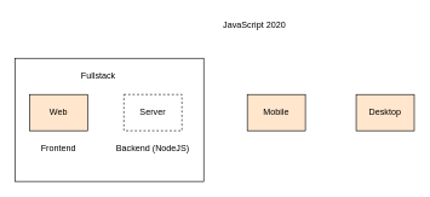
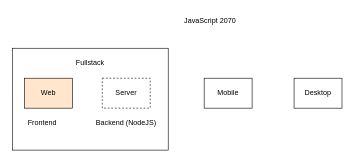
  <mxCell id="0" />
  <mxCell id="1" parent="0" />
  <mxCell id="2" value="&lt;p style=&quot;line-height: 120%;&quot;&gt;&lt;br&gt;&lt;/p&gt;" style="rounded=0;whiteSpace=wrap;html=1;shadow=0;" vertex="1" parent="1"><mxGeometry x="20" y="80" width="260" height="170" as="geometry" /></mxCell>
- <mxCell id="3" value="JavaScript 2020" style="text;html=1;strokeColor=none;fillColor=none;align=center;verticalAlign=middle;whiteSpace=wrap;rounded=0;" vertex="1" parent="1"><mxGeometry x="290" y="20" width="120" height="30" as="geometry" /></mxCell>
+ <mxCell id="3" value="JavaScript 2070" style="text;html=1;strokeColor=none;fillColor=none;align=center;verticalAlign=middle;whiteSpace=wrap;rounded=0;" vertex="1" parent="1"><mxGeometry x="290" y="20" width="120" height="30" as="geometry" /></mxCell>
  <mxCell id="4" value="Web" style="rounded=0;whiteSpace=wrap;html=1;fillColor=#ffe6cc;" vertex="1" parent="1"><mxGeometry x="40" y="130" width="80" height="50" as="geometry" /></mxCell>
  <mxCell id="5" style="edgeStyle=orthogonalEdgeStyle;rounded=0;orthogonalLoop=1;jettySize=auto;html=1;exitX=0.5;exitY=1;exitDx=0;exitDy=0;" edge="1" parent="1" source="4" target="4"><mxGeometry relative="1" as="geometry" /></mxCell>
- <mxCell id="6" value="Frontend" style="text;html=1;strokeColor=none;fillColor=none;align=center;verticalAlign=middle;whiteSpace=wrap;rounded=0;" vertex="1" parent="1"><mxGeometry x="40" y="190" width="80" height="30" as="geometry" /></mxCell>
+ <mxCell id="6" value="Frontend" style="text;html=1;strokeColor=none;fillColor=none;align=center;verticalAlign=middle;whiteSpace=wrap;rounded=0;" vertex="1" parent="1"><mxGeometry x="30" y="190" width="80" height="30" as="geometry" /></mxCell>
  <mxCell id="7" value="Server" style="rounded=0;whiteSpace=wrap;html=1;dashed=1;" vertex="1" parent="1"><mxGeometry x="170" y="130" width="80" height="50" as="geometry" /></mxCell>
  <mxCell id="8" style="edgeStyle=orthogonalEdgeStyle;rounded=0;orthogonalLoop=1;jettySize=auto;html=1;exitX=0.5;exitY=1;exitDx=0;exitDy=0;" edge="1" parent="1" source="7" target="7"><mxGeometry relative="1" as="geometry" /></mxCell>
  <mxCell id="9" value="Backend (NodeJS)" style="text;html=1;strokeColor=none;fillColor=none;align=center;verticalAlign=middle;whiteSpace=wrap;rounded=0;" vertex="1" parent="1"><mxGeometry x="150" y="190" width="120" height="30" as="geometry" /></mxCell>
- <mxCell id="10" value="Fullstack" style="text;html=1;strokeColor=none;fillColor=none;align=center;verticalAlign=middle;whiteSpace=wrap;rounded=0;" vertex="1" parent="1"><mxGeometry x="85" y="90" width="100" height="30" as="geometry" /></mxCell>
- <mxCell id="11" value="Desktop" style="rounded=0;whiteSpace=wrap;html=1;fillColor=#ffe6cc;" vertex="1" parent="1"><mxGeometry x="490" y="130" width="80" height="50" as="geometry" /></mxCell>
- <mxCell id="12" value="Mobile" style="rounded=0;whiteSpace=wrap;html=1;fillColor=#ffe6cc;" vertex="1" parent="1"><mxGeometry x="340" y="130" width="80" height="50" as="geometry" /></mxCell>
+ <mxCell id="10" value="Fullstack" style="text;html=1;strokeColor=none;fillColor=none;align=center;verticalAlign=middle;whiteSpace=wrap;rounded=0;" vertex="1" parent="1"><mxGeometry x="100" y="90" width="100" height="30" as="geometry" /></mxCell>
+ <mxCell id="11" value="Desktop" style="rounded=0;whiteSpace=wrap;html=1;" vertex="1" parent="1"><mxGeometry x="490" y="130" width="80" height="50" as="geometry" /></mxCell>
+ <mxCell id="12" value="Mobile" style="rounded=0;whiteSpace=wrap;html=1;" vertex="1" parent="1"><mxGeometry x="340" y="130" width="80" height="50" as="geometry" /></mxCell>
